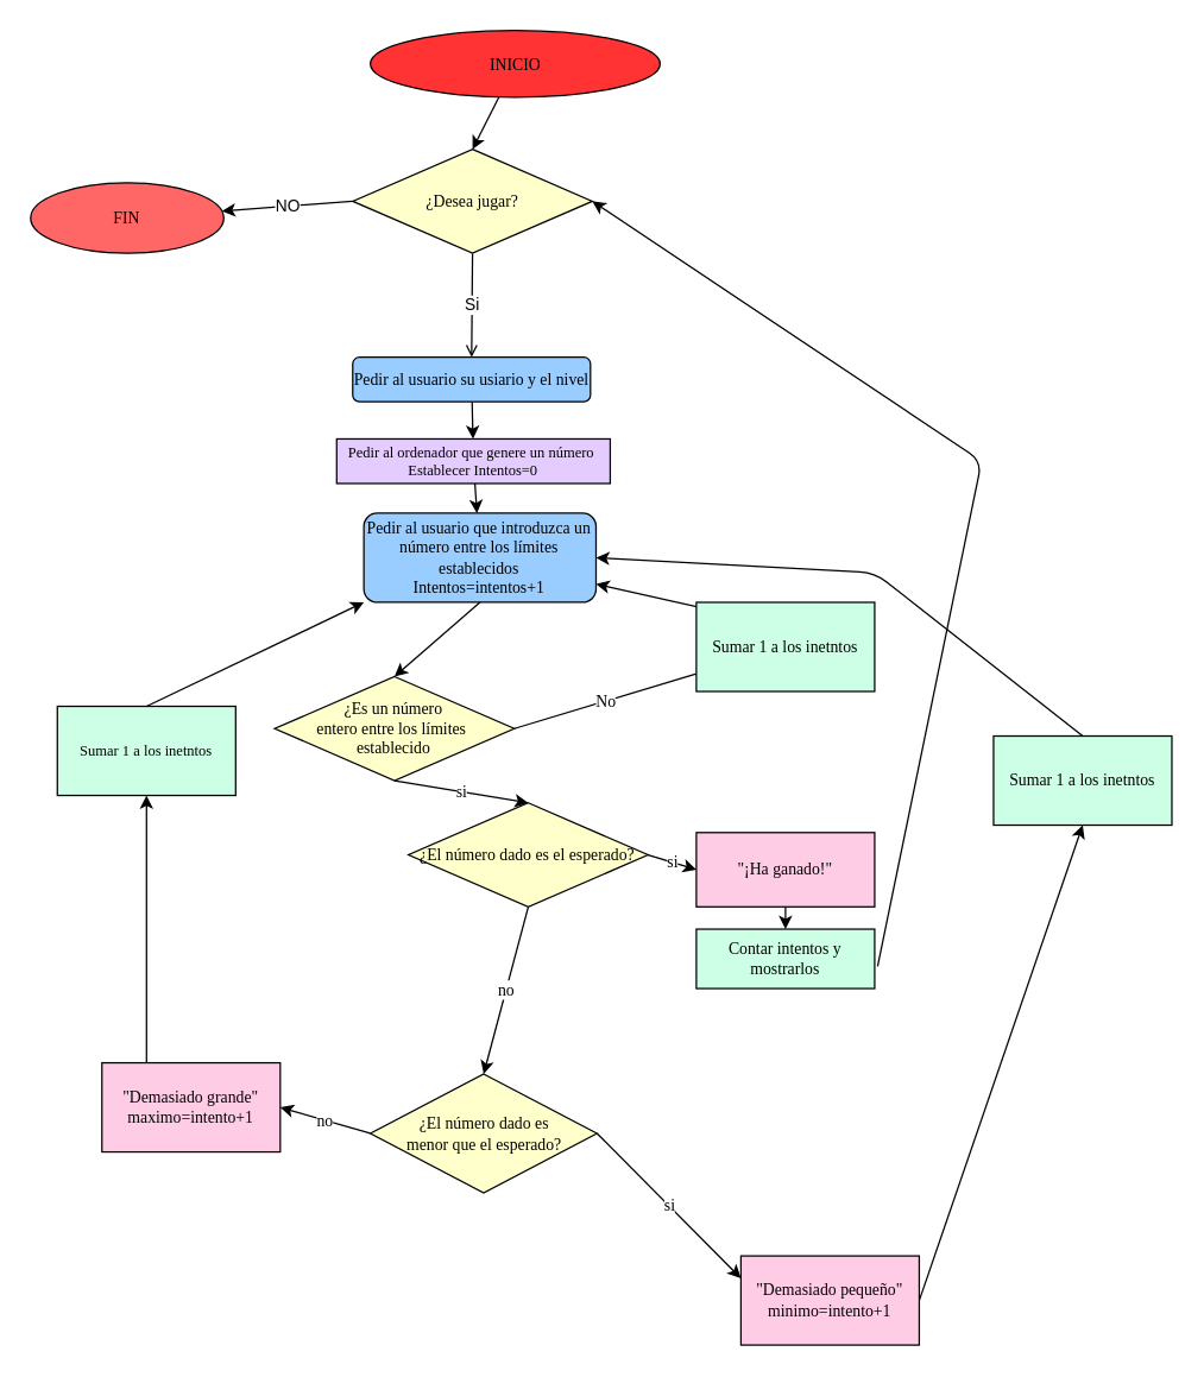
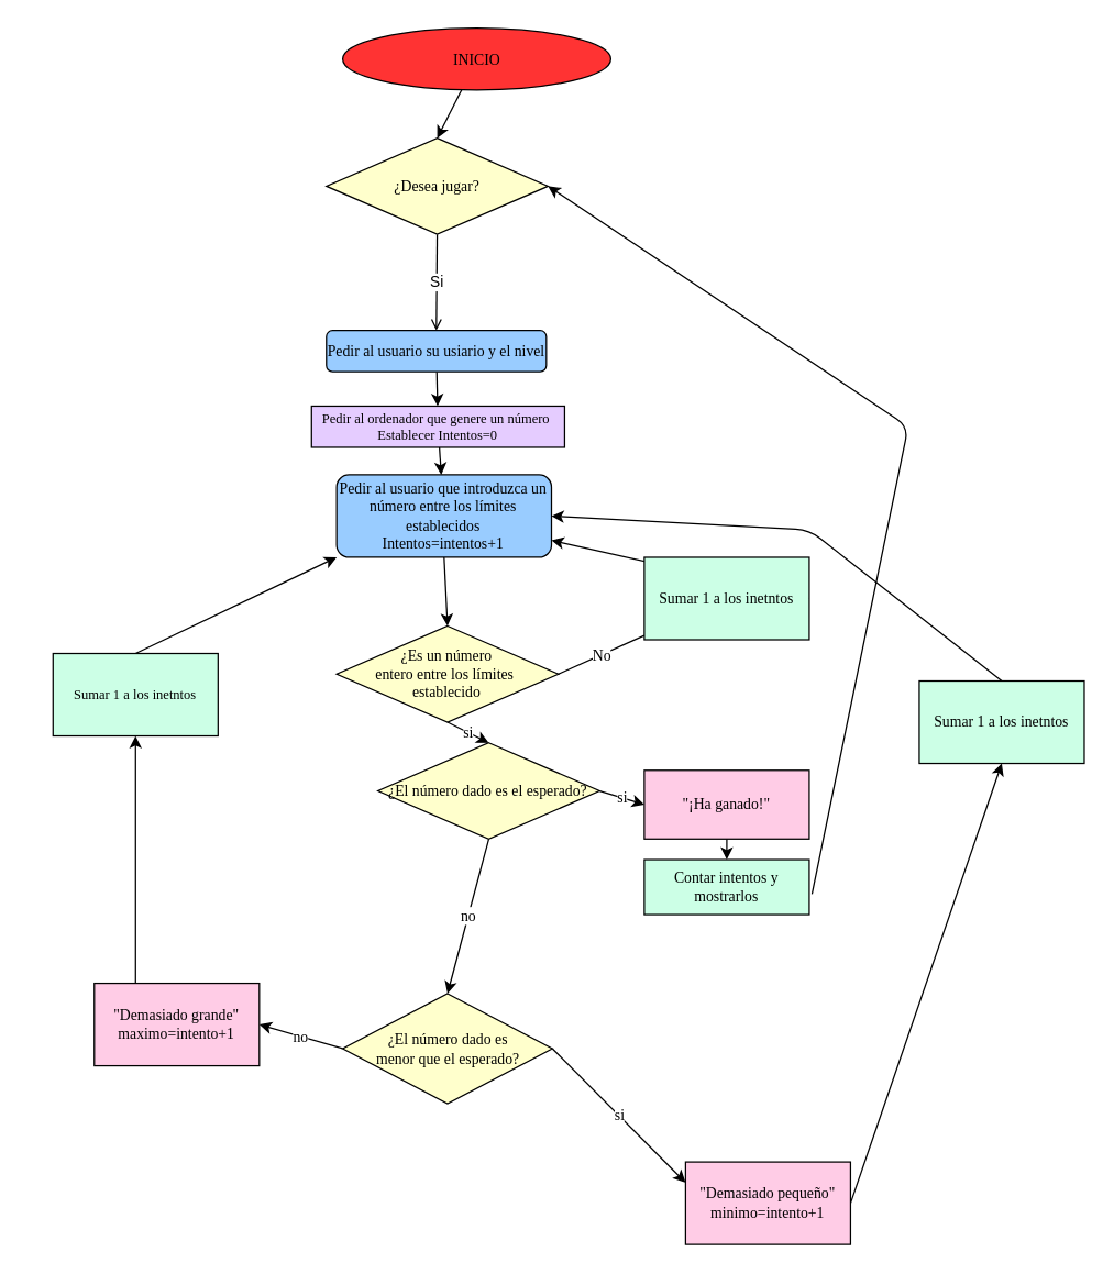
  <mxCell id="0" />
  <mxCell id="1" parent="0" />
  <mxCell id="2" value="si" style="edgeStyle=none;html=1;entryX=0.5;entryY=0;entryDx=0;entryDy=0;exitX=0.5;exitY=1;exitDx=0;exitDy=0;fontSize=11;fontFamily=Times New Roman;" parent="1" source="4" target="5" edge="1"><mxGeometry relative="1" as="geometry"><mxPoint x="323" y="545" as="sourcePoint" /></mxGeometry></mxCell>
  <mxCell id="3" value="Pedir al usuario que introduzca un número entre los límites establecidos&lt;br&gt;Intentos=intentos+1" style="rounded=1;whiteSpace=wrap;html=1;fontSize=11;fontFamily=Times New Roman;fillColor=#99CCFF;" parent="1" vertex="1"><mxGeometry x="244.25" y="345" width="156.25" height="60" as="geometry" /></mxCell>
- <mxCell id="4" value="¿Es un número &lt;br&gt;entero entre los límites&amp;nbsp;&lt;br&gt;establecido" style="rhombus;whiteSpace=wrap;html=1;fontSize=11;fontFamily=Times New Roman;fillColor=#FFFFCC;" parent="1" vertex="1"><mxGeometry x="184.25" y="455" width="161.25" height="70" as="geometry" /></mxCell>
+ <mxCell id="4" value="¿Es un número &lt;br&gt;entero entre los límites&amp;nbsp;&lt;br&gt;establecido" style="rhombus;whiteSpace=wrap;html=1;fontSize=11;fontFamily=Times New Roman;fillColor=#FFFFCC;" parent="1" vertex="1"><mxGeometry x="244.25" y="455" width="161.25" height="70" as="geometry" /></mxCell>
  <mxCell id="5" value="¿El número dado es el esperado?" style="rhombus;whiteSpace=wrap;html=1;fontSize=11;fontFamily=Times New Roman;fillColor=#FFFFCC;" parent="1" vertex="1"><mxGeometry x="274.25" y="540" width="161.25" height="70" as="geometry" /></mxCell>
  <mxCell id="6" value="¿El número dado es &lt;br&gt;menor que el esperado?" style="rhombus;whiteSpace=wrap;html=1;fontSize=11;fontFamily=Times New Roman;fillColor=#FFFFCC;" parent="1" vertex="1"><mxGeometry x="248.63" y="722.5" width="152.5" height="80" as="geometry" /></mxCell>
  <mxCell id="7" value="&quot;Demasiado grande&quot;&lt;br&gt;maximo=intento+1" style="rounded=0;whiteSpace=wrap;html=1;fontSize=11;fontFamily=Times New Roman;fillColor=#FFCCE6;" parent="1" vertex="1"><mxGeometry x="68" y="715" width="120" height="60" as="geometry" /></mxCell>
  <mxCell id="8" style="edgeStyle=none;html=1;exitX=1;exitY=0.5;exitDx=0;exitDy=0;entryX=0.5;entryY=1;entryDx=0;entryDy=0;fontSize=11;fontFamily=Times New Roman;" parent="1" source="9" target="19" edge="1"><mxGeometry relative="1" as="geometry" /></mxCell>
  <mxCell id="9" value="&quot;Demasiado pequeño&quot;&lt;br&gt;minimo=intento+1" style="rounded=0;whiteSpace=wrap;html=1;fontSize=11;fontFamily=Times New Roman;fillColor=#FFCCE6;" parent="1" vertex="1"><mxGeometry x="498" y="845" width="120" height="60" as="geometry" /></mxCell>
  <mxCell id="10" style="edgeStyle=none;html=1;exitX=0.5;exitY=1;exitDx=0;exitDy=0;entryX=0.5;entryY=0;entryDx=0;entryDy=0;fontSize=11;fontFamily=Times New Roman;" parent="1" source="11" target="18" edge="1"><mxGeometry relative="1" as="geometry"><mxPoint x="528" y="705" as="targetPoint" /></mxGeometry></mxCell>
  <mxCell id="11" value="&quot;¡Ha ganado!&quot;" style="rounded=0;whiteSpace=wrap;html=1;fontSize=11;fontFamily=Times New Roman;fillColor=#FFCCE6;" parent="1" vertex="1"><mxGeometry x="468" y="560" width="120" height="50" as="geometry" /></mxCell>
  <mxCell id="12" value="" style="endArrow=classic;html=1;exitX=0.5;exitY=1;exitDx=0;exitDy=0;entryX=0.5;entryY=0;entryDx=0;entryDy=0;fontSize=11;fontFamily=Times New Roman;" parent="1" source="3" target="4" edge="1"><mxGeometry relative="1" as="geometry"><mxPoint x="448" y="435" as="sourcePoint" /><mxPoint x="548" y="435" as="targetPoint" /></mxGeometry></mxCell>
  <mxCell id="13" value="" style="endArrow=classic;html=1;exitX=1;exitY=0.5;exitDx=0;exitDy=0;startArrow=none;fontSize=11;fontFamily=Times New Roman;" parent="1" source="24" target="3" edge="1"><mxGeometry relative="1" as="geometry"><mxPoint x="448" y="435" as="sourcePoint" /><mxPoint x="488" y="415" as="targetPoint" /><Array as="points" /></mxGeometry></mxCell>
  <mxCell id="14" value="si" style="edgeStyle=none;html=1;exitX=1;exitY=0.5;exitDx=0;exitDy=0;entryX=0;entryY=0.5;entryDx=0;entryDy=0;fontSize=11;fontFamily=Times New Roman;" parent="1" source="5" target="11" edge="1"><mxGeometry relative="1" as="geometry"><mxPoint x="333" y="545" as="sourcePoint" /><mxPoint x="333" y="585" as="targetPoint" /></mxGeometry></mxCell>
  <mxCell id="15" value="si" style="edgeStyle=none;html=1;exitX=1;exitY=0.5;exitDx=0;exitDy=0;entryX=0;entryY=0.25;entryDx=0;entryDy=0;fontSize=11;fontFamily=Times New Roman;" parent="1" source="6" target="9" edge="1"><mxGeometry relative="1" as="geometry"><mxPoint x="333" y="705" as="sourcePoint" /><mxPoint x="333" y="745" as="targetPoint" /><Array as="points" /></mxGeometry></mxCell>
  <mxCell id="16" value="no" style="edgeStyle=none;html=1;exitX=0.5;exitY=1;exitDx=0;exitDy=0;entryX=0.5;entryY=0;entryDx=0;entryDy=0;fontSize=11;fontFamily=Times New Roman;" parent="1" source="5" target="6" edge="1"><mxGeometry relative="1" as="geometry"><mxPoint x="415.5" y="810" as="sourcePoint" /><mxPoint x="479.04" y="902.84" as="targetPoint" /><Array as="points" /></mxGeometry></mxCell>
  <mxCell id="17" value="no" style="edgeStyle=none;html=1;exitX=0;exitY=0.5;exitDx=0;exitDy=0;entryX=1;entryY=0.5;entryDx=0;entryDy=0;fontSize=11;fontFamily=Times New Roman;" parent="1" source="6" target="7" edge="1"><mxGeometry relative="1" as="geometry"><mxPoint x="415.5" y="810" as="sourcePoint" /><mxPoint x="479.04" y="902.84" as="targetPoint" /><Array as="points" /></mxGeometry></mxCell>
  <mxCell id="18" value="Contar intentos y mostrarlos" style="rounded=0;whiteSpace=wrap;html=1;fontSize=11;fontFamily=Times New Roman;fillColor=#CCFFE6;" parent="1" vertex="1"><mxGeometry x="468" y="625" width="120" height="40" as="geometry" /></mxCell>
  <mxCell id="19" value="Sumar 1 a los inetntos" style="rounded=0;whiteSpace=wrap;html=1;fontSize=11;fontFamily=Times New Roman;fillColor=#CCFFE6;" parent="1" vertex="1"><mxGeometry x="668" y="495" width="120" height="60" as="geometry" /></mxCell>
  <mxCell id="20" style="edgeStyle=none;html=1;exitX=0.25;exitY=0;exitDx=0;exitDy=0;entryX=0.5;entryY=1;entryDx=0;entryDy=0;fontSize=11;fontFamily=Times New Roman;" parent="1" source="7" target="23" edge="1"><mxGeometry relative="1" as="geometry"><mxPoint x="528" y="935" as="sourcePoint" /><mxPoint x="98" y="635" as="targetPoint" /></mxGeometry></mxCell>
  <mxCell id="21" style="edgeStyle=none;html=1;exitX=0.5;exitY=0;exitDx=0;exitDy=0;entryX=1;entryY=0.5;entryDx=0;entryDy=0;fontSize=11;fontFamily=Times New Roman;fillColor=#CCFFE6;" parent="1" source="19" target="3" edge="1"><mxGeometry relative="1" as="geometry"><mxPoint x="528" y="935" as="sourcePoint" /><mxPoint x="408" y="345" as="targetPoint" /><Array as="points"><mxPoint x="588" y="385" /></Array></mxGeometry></mxCell>
  <mxCell id="22" style="edgeStyle=none;html=1;exitX=0.5;exitY=0;exitDx=0;exitDy=0;entryX=0;entryY=1;entryDx=0;entryDy=0;fontSize=11;fontFamily=Times New Roman;" parent="1" source="23" target="3" edge="1"><mxGeometry relative="1" as="geometry"><mxPoint x="98" y="575" as="sourcePoint" /><mxPoint x="748" y="635" as="targetPoint" /></mxGeometry></mxCell>
  <mxCell id="23" value="Sumar 1 a los inetntos" style="rounded=0;whiteSpace=wrap;html=1;fontFamily=Times New Roman;fontSize=10;fillColor=#CCFFE6;" parent="1" vertex="1"><mxGeometry x="38" y="475" width="120" height="60" as="geometry" /></mxCell>
  <mxCell id="24" value="Sumar 1 a los inetntos" style="rounded=0;whiteSpace=wrap;html=1;fontSize=11;fontFamily=Times New Roman;fillColor=#CCFFE6;" parent="1" vertex="1"><mxGeometry x="468" y="405" width="120" height="60" as="geometry" /></mxCell>
  <mxCell id="25" value="" style="endArrow=none;html=1;exitX=1;exitY=0.5;exitDx=0;exitDy=0;fontSize=11;fontFamily=Times New Roman;" parent="1" source="4" target="24" edge="1"><mxGeometry relative="1" as="geometry"><mxPoint x="426.75" y="470" as="sourcePoint" /><mxPoint x="488" y="415" as="targetPoint" /><Array as="points" /></mxGeometry></mxCell>
  <mxCell id="26" value="No" style="edgeLabel;resizable=0;html=1;align=center;verticalAlign=middle;fontSize=11;fontFamily=Times New Roman;" parent="25" connectable="0" vertex="1"><mxGeometry relative="1" as="geometry" /></mxCell>
  <mxCell id="27" value="" style="edgeStyle=none;html=1;fontFamily=Times New Roman;fontSize=10;" parent="1" source="28" target="3" edge="1"><mxGeometry relative="1" as="geometry" /></mxCell>
  <mxCell id="28" value="Pedir al ordenador que genere un número&amp;nbsp;&lt;br&gt;Establecer Intentos=0" style="rounded=0;whiteSpace=wrap;html=1;fontFamily=Times New Roman;fontSize=10;fillColor=#E5CCFF;" parent="1" vertex="1"><mxGeometry x="225.97" y="295" width="184.07" height="30" as="geometry" /></mxCell>
  <mxCell id="29" value="" style="edgeStyle=none;html=1;fontFamily=Times New Roman;fontSize=10;" parent="1" source="30" target="28" edge="1"><mxGeometry relative="1" as="geometry" /></mxCell>
  <mxCell id="30" value="Pedir al usuario su usiario y el nivel" style="rounded=1;whiteSpace=wrap;html=1;fontSize=11;fontFamily=Times New Roman;fillColor=#99CCFF;" parent="1" vertex="1"><mxGeometry x="236.76" y="240" width="160" height="30" as="geometry" /></mxCell>
  <mxCell id="31" value="" style="edgeStyle=none;html=1;fontFamily=Times New Roman;fontSize=10;startArrow=none;entryX=0.5;entryY=0;entryDx=0;entryDy=0;" parent="1" source="33" target="37" edge="1"><mxGeometry relative="1" as="geometry"><mxPoint x="320.5" y="200" as="sourcePoint" /><mxPoint x="318.63" y="90" as="targetPoint" /></mxGeometry></mxCell>
- <mxCell id="32" value="FIN" style="ellipse;whiteSpace=wrap;html=1;fontSize=11;fontFamily=Times New Roman;rounded=0;fillColor=#FF6666;" parent="1" vertex="1"><mxGeometry x="20" y="122.5" width="130" height="47.5" as="geometry" /></mxCell>
  <mxCell id="33" value="INICIO" style="ellipse;whiteSpace=wrap;html=1;fontSize=11;fontFamily=Times New Roman;rounded=1;fillColor=#FF3333;" parent="1" vertex="1"><mxGeometry x="248.63" y="20" width="195" height="45" as="geometry" /></mxCell>
  <mxCell id="34" value="" style="endArrow=classic;html=1;entryX=1;entryY=0.5;entryDx=0;entryDy=0;" edge="1" parent="1" target="37"><mxGeometry relative="1" as="geometry"><mxPoint x="590" y="650" as="sourcePoint" /><mxPoint x="710" y="180" as="targetPoint" /><Array as="points"><mxPoint x="660" y="310" /></Array></mxGeometry></mxCell>
  <mxCell id="35" value="Si" style="edgeStyle=none;html=1;exitX=0.5;exitY=1;exitDx=0;exitDy=0;entryX=0.5;entryY=0;entryDx=0;entryDy=0;endArrow=open;" edge="1" parent="1" source="37" target="30"><mxGeometry relative="1" as="geometry"><mxPoint x="318.63" y="120" as="sourcePoint" /></mxGeometry></mxCell>
- <mxCell id="36" value="NO" style="edgeStyle=none;html=1;exitX=0;exitY=0.5;exitDx=0;exitDy=0;" edge="1" parent="1" source="37" target="32"><mxGeometry relative="1" as="geometry" /></mxCell>
  <mxCell id="37" value="¿Desea jugar?" style="rhombus;whiteSpace=wrap;html=1;fontSize=11;fontFamily=Times New Roman;fillColor=#FFFFCC;" vertex="1" parent="1"><mxGeometry x="236.76" y="100" width="161.25" height="70" as="geometry" /></mxCell>
